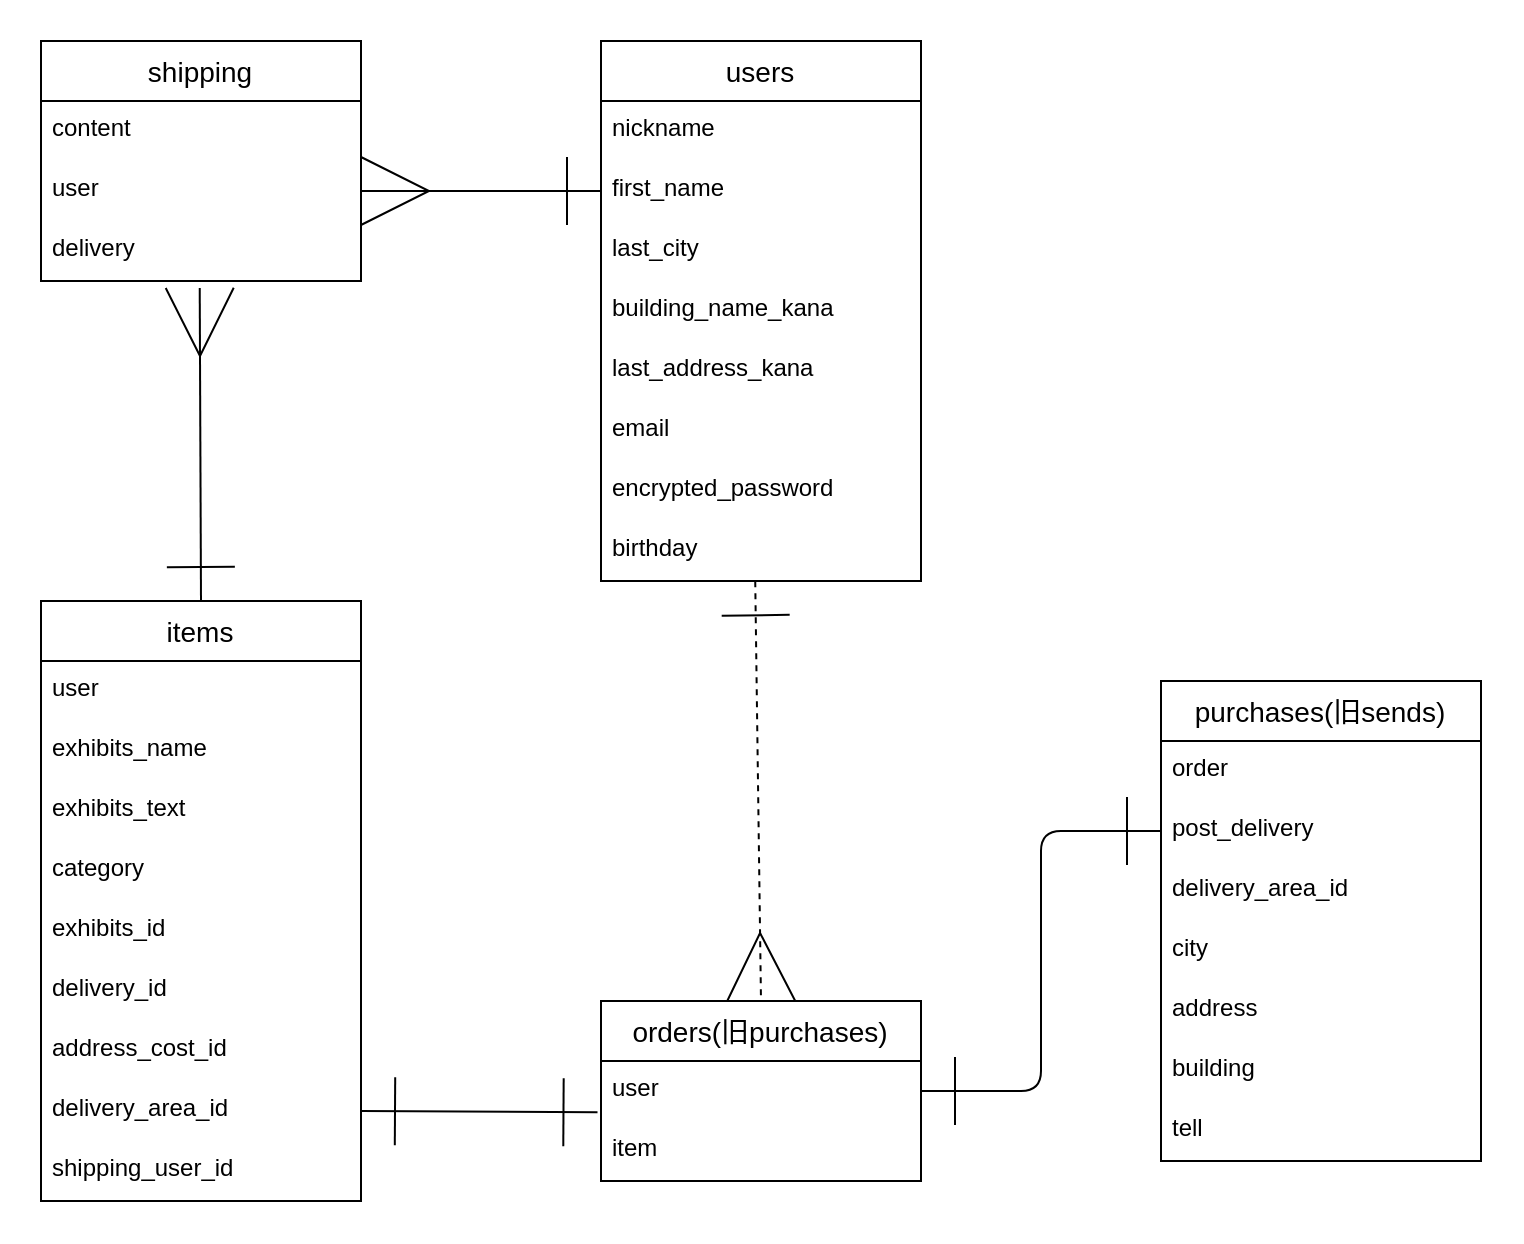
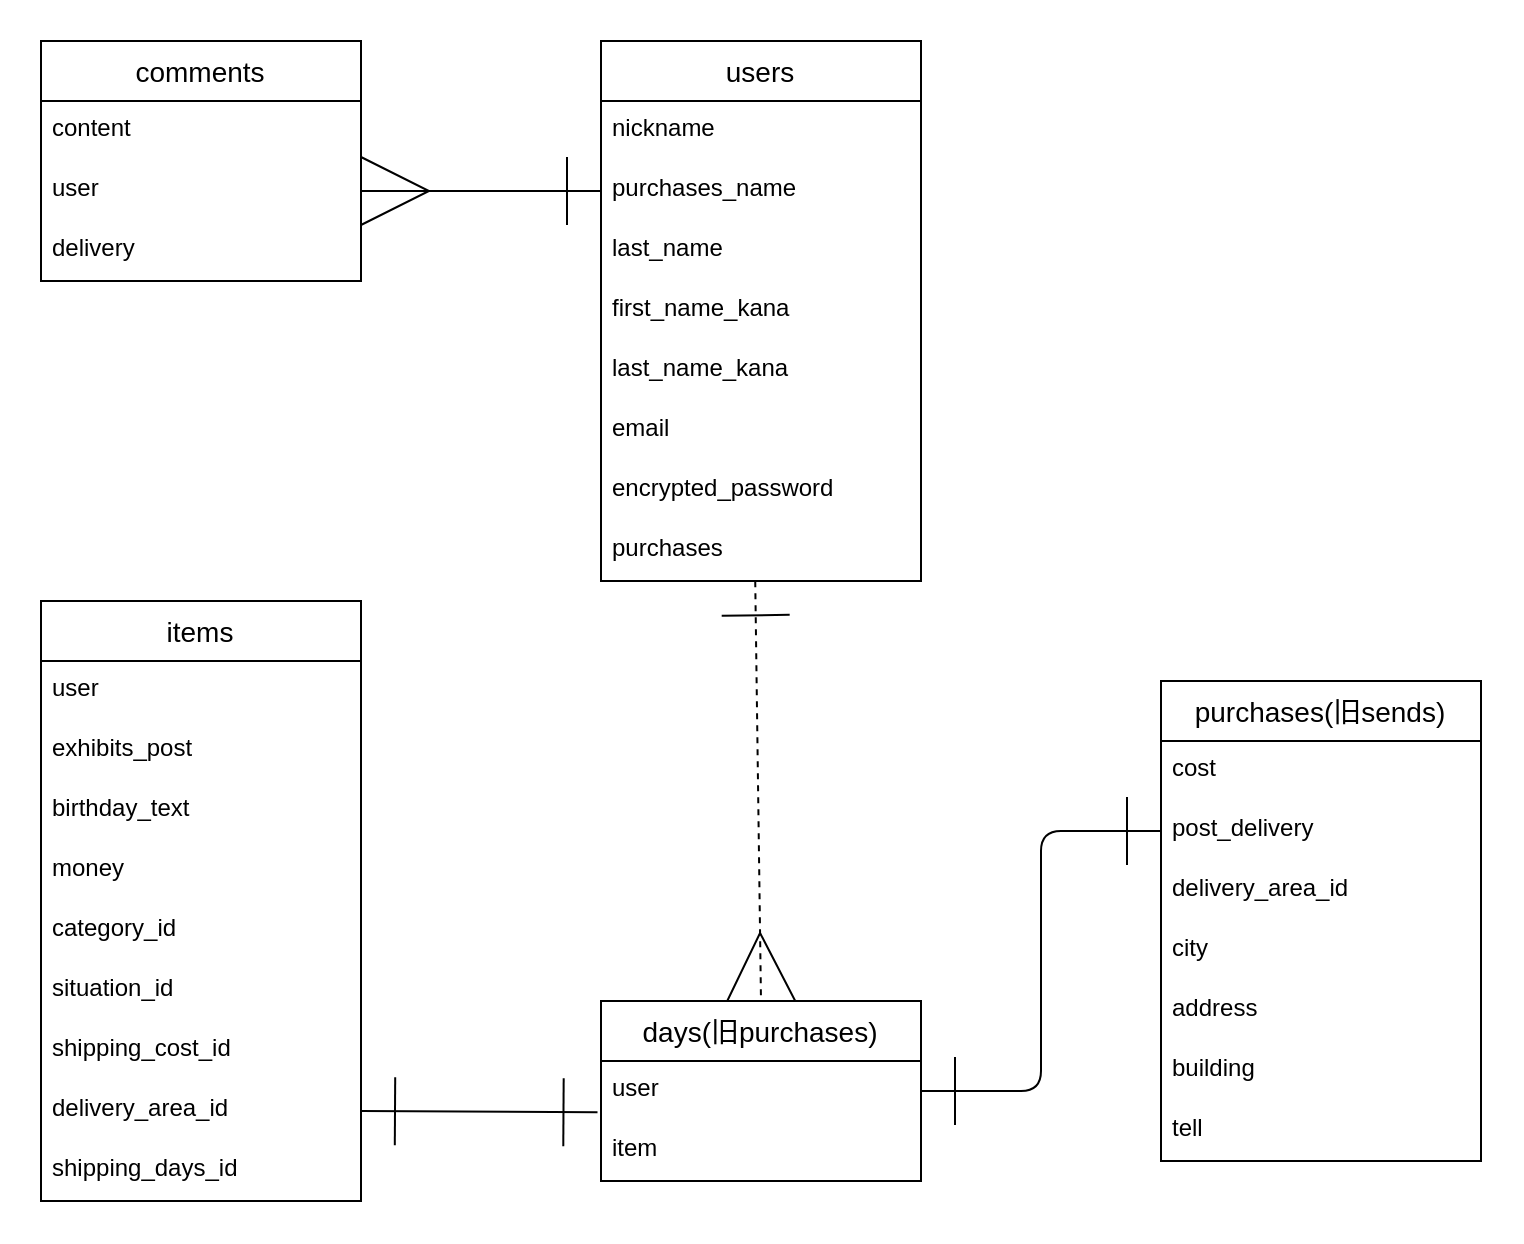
  <mxCell id="0" />
  <mxCell id="1" parent="0" />
- <mxCell id="2" style="edgeStyle=none;html=1;exitX=0.5;exitY=0;exitDx=0;exitDy=0;entryX=0.496;entryY=1.115;entryDx=0;entryDy=0;entryPerimeter=0;fontSize=14;startArrow=ERone;startFill=0;endArrow=ERmany;endFill=0;startSize=32;endSize=32;strokeWidth=1;" parent="1" source="3" target="25" edge="1"><mxGeometry relative="1" as="geometry" /></mxCell>
  <mxCell id="3" value="items" style="swimlane;fontStyle=0;childLayout=stackLayout;horizontal=1;startSize=30;horizontalStack=0;resizeParent=1;resizeParentMax=0;resizeLast=0;collapsible=1;marginBottom=0;align=center;fontSize=14;" parent="1" vertex="1"><mxGeometry x="20" y="300" width="160" height="300" as="geometry" /></mxCell>
  <mxCell id="4" value="user" style="text;strokeColor=none;fillColor=none;spacingLeft=4;spacingRight=4;overflow=hidden;rotatable=0;points=[[0,0.5],[1,0.5]];portConstraint=eastwest;fontSize=12;" parent="3" vertex="1"><mxGeometry y="30" width="160" height="30" as="geometry" /></mxCell>
- <mxCell id="5" value="exhibits_name" style="text;strokeColor=none;fillColor=none;spacingLeft=4;spacingRight=4;overflow=hidden;rotatable=0;points=[[0,0.5],[1,0.5]];portConstraint=eastwest;fontSize=12;" parent="3" vertex="1"><mxGeometry y="60" width="160" height="30" as="geometry" /></mxCell>
- <mxCell id="6" value="exhibits_text" style="text;strokeColor=none;fillColor=none;spacingLeft=4;spacingRight=4;overflow=hidden;rotatable=0;points=[[0,0.5],[1,0.5]];portConstraint=eastwest;fontSize=12;" parent="3" vertex="1"><mxGeometry y="90" width="160" height="30" as="geometry" /></mxCell>
- <mxCell id="7" value="category" style="text;strokeColor=none;fillColor=none;spacingLeft=4;spacingRight=4;overflow=hidden;rotatable=0;points=[[0,0.5],[1,0.5]];portConstraint=eastwest;fontSize=12;" parent="3" vertex="1"><mxGeometry y="120" width="160" height="30" as="geometry" /></mxCell>
- <mxCell id="8" value="exhibits_id" style="text;strokeColor=none;fillColor=none;spacingLeft=4;spacingRight=4;overflow=hidden;rotatable=0;points=[[0,0.5],[1,0.5]];portConstraint=eastwest;fontSize=12;" parent="3" vertex="1"><mxGeometry y="150" width="160" height="30" as="geometry" /></mxCell>
- <mxCell id="9" value="delivery_id" style="text;strokeColor=none;fillColor=none;spacingLeft=4;spacingRight=4;overflow=hidden;rotatable=0;points=[[0,0.5],[1,0.5]];portConstraint=eastwest;fontSize=12;" parent="3" vertex="1"><mxGeometry y="180" width="160" height="30" as="geometry" /></mxCell>
- <mxCell id="10" value="address_cost_id" style="text;strokeColor=none;fillColor=none;spacingLeft=4;spacingRight=4;overflow=hidden;rotatable=0;points=[[0,0.5],[1,0.5]];portConstraint=eastwest;fontSize=12;" parent="3" vertex="1"><mxGeometry y="210" width="160" height="30" as="geometry" /></mxCell>
+ <mxCell id="5" value="exhibits_post" style="text;strokeColor=none;fillColor=none;spacingLeft=4;spacingRight=4;overflow=hidden;rotatable=0;points=[[0,0.5],[1,0.5]];portConstraint=eastwest;fontSize=12;" parent="3" vertex="1"><mxGeometry y="60" width="160" height="30" as="geometry" /></mxCell>
+ <mxCell id="6" value="birthday_text" style="text;strokeColor=none;fillColor=none;spacingLeft=4;spacingRight=4;overflow=hidden;rotatable=0;points=[[0,0.5],[1,0.5]];portConstraint=eastwest;fontSize=12;" parent="3" vertex="1"><mxGeometry y="90" width="160" height="30" as="geometry" /></mxCell>
+ <mxCell id="7" value="money" style="text;strokeColor=none;fillColor=none;spacingLeft=4;spacingRight=4;overflow=hidden;rotatable=0;points=[[0,0.5],[1,0.5]];portConstraint=eastwest;fontSize=12;" parent="3" vertex="1"><mxGeometry y="120" width="160" height="30" as="geometry" /></mxCell>
+ <mxCell id="8" value="category_id" style="text;strokeColor=none;fillColor=none;spacingLeft=4;spacingRight=4;overflow=hidden;rotatable=0;points=[[0,0.5],[1,0.5]];portConstraint=eastwest;fontSize=12;" parent="3" vertex="1"><mxGeometry y="150" width="160" height="30" as="geometry" /></mxCell>
+ <mxCell id="9" value="situation_id" style="text;strokeColor=none;fillColor=none;spacingLeft=4;spacingRight=4;overflow=hidden;rotatable=0;points=[[0,0.5],[1,0.5]];portConstraint=eastwest;fontSize=12;" parent="3" vertex="1"><mxGeometry y="180" width="160" height="30" as="geometry" /></mxCell>
+ <mxCell id="10" value="shipping_cost_id" style="text;strokeColor=none;fillColor=none;spacingLeft=4;spacingRight=4;overflow=hidden;rotatable=0;points=[[0,0.5],[1,0.5]];portConstraint=eastwest;fontSize=12;" parent="3" vertex="1"><mxGeometry y="210" width="160" height="30" as="geometry" /></mxCell>
  <mxCell id="11" value="delivery_area_id" style="text;strokeColor=none;fillColor=none;spacingLeft=4;spacingRight=4;overflow=hidden;rotatable=0;points=[[0,0.5],[1,0.5]];portConstraint=eastwest;fontSize=12;" parent="3" vertex="1"><mxGeometry y="240" width="160" height="30" as="geometry" /></mxCell>
- <mxCell id="12" value="shipping_user_id" style="text;strokeColor=none;fillColor=none;spacingLeft=4;spacingRight=4;overflow=hidden;rotatable=0;points=[[0,0.5],[1,0.5]];portConstraint=eastwest;fontSize=12;" parent="3" vertex="1"><mxGeometry y="270" width="160" height="30" as="geometry" /></mxCell>
+ <mxCell id="12" value="shipping_days_id" style="text;strokeColor=none;fillColor=none;spacingLeft=4;spacingRight=4;overflow=hidden;rotatable=0;points=[[0,0.5],[1,0.5]];portConstraint=eastwest;fontSize=12;" parent="3" vertex="1"><mxGeometry y="270" width="160" height="30" as="geometry" /></mxCell>
  <mxCell id="13" value="users" style="swimlane;fontStyle=0;childLayout=stackLayout;horizontal=1;startSize=30;horizontalStack=0;resizeParent=1;resizeParentMax=0;resizeLast=0;collapsible=1;marginBottom=0;align=center;fontSize=14;" parent="1" vertex="1"><mxGeometry x="300" y="20" width="160" height="270" as="geometry"><mxRectangle x="280" y="40" width="70" height="30" as="alternateBounds" /></mxGeometry></mxCell>
  <mxCell id="14" value="nickname" style="text;strokeColor=none;fillColor=none;spacingLeft=4;spacingRight=4;overflow=hidden;rotatable=0;points=[[0,0.5],[1,0.5]];portConstraint=eastwest;fontSize=12;verticalAlign=top;" parent="13" vertex="1"><mxGeometry y="30" width="160" height="30" as="geometry" /></mxCell>
- <mxCell id="15" value="first_name" style="text;strokeColor=none;fillColor=none;spacingLeft=4;spacingRight=4;overflow=hidden;rotatable=0;points=[[0,0.5],[1,0.5]];portConstraint=eastwest;fontSize=12;verticalAlign=top;" parent="13" vertex="1"><mxGeometry y="60" width="160" height="30" as="geometry" /></mxCell>
- <mxCell id="16" value="last_city" style="text;strokeColor=none;fillColor=none;spacingLeft=4;spacingRight=4;overflow=hidden;rotatable=0;points=[[0,0.5],[1,0.5]];portConstraint=eastwest;fontSize=12;verticalAlign=top;" parent="13" vertex="1"><mxGeometry y="90" width="160" height="30" as="geometry" /></mxCell>
- <mxCell id="17" value="building_name_kana" style="text;strokeColor=none;fillColor=none;spacingLeft=4;spacingRight=4;overflow=hidden;rotatable=0;points=[[0,0.5],[1,0.5]];portConstraint=eastwest;fontSize=12;verticalAlign=top;" parent="13" vertex="1"><mxGeometry y="120" width="160" height="30" as="geometry" /></mxCell>
- <mxCell id="18" value="last_address_kana" style="text;strokeColor=none;fillColor=none;spacingLeft=4;spacingRight=4;overflow=hidden;rotatable=0;points=[[0,0.5],[1,0.5]];portConstraint=eastwest;fontSize=12;verticalAlign=top;" parent="13" vertex="1"><mxGeometry y="150" width="160" height="30" as="geometry" /></mxCell>
+ <mxCell id="15" value="purchases_name" style="text;strokeColor=none;fillColor=none;spacingLeft=4;spacingRight=4;overflow=hidden;rotatable=0;points=[[0,0.5],[1,0.5]];portConstraint=eastwest;fontSize=12;verticalAlign=top;" parent="13" vertex="1"><mxGeometry y="60" width="160" height="30" as="geometry" /></mxCell>
+ <mxCell id="16" value="last_name" style="text;strokeColor=none;fillColor=none;spacingLeft=4;spacingRight=4;overflow=hidden;rotatable=0;points=[[0,0.5],[1,0.5]];portConstraint=eastwest;fontSize=12;verticalAlign=top;" parent="13" vertex="1"><mxGeometry y="90" width="160" height="30" as="geometry" /></mxCell>
+ <mxCell id="17" value="first_name_kana" style="text;strokeColor=none;fillColor=none;spacingLeft=4;spacingRight=4;overflow=hidden;rotatable=0;points=[[0,0.5],[1,0.5]];portConstraint=eastwest;fontSize=12;verticalAlign=top;" parent="13" vertex="1"><mxGeometry y="120" width="160" height="30" as="geometry" /></mxCell>
+ <mxCell id="18" value="last_name_kana" style="text;strokeColor=none;fillColor=none;spacingLeft=4;spacingRight=4;overflow=hidden;rotatable=0;points=[[0,0.5],[1,0.5]];portConstraint=eastwest;fontSize=12;verticalAlign=top;" parent="13" vertex="1"><mxGeometry y="150" width="160" height="30" as="geometry" /></mxCell>
  <mxCell id="19" value="email" style="text;strokeColor=none;fillColor=none;spacingLeft=4;spacingRight=4;overflow=hidden;rotatable=0;points=[[0,0.5],[1,0.5]];portConstraint=eastwest;fontSize=12;verticalAlign=top;" parent="13" vertex="1"><mxGeometry y="180" width="160" height="30" as="geometry" /></mxCell>
  <mxCell id="20" value="encrypted_password" style="text;strokeColor=none;fillColor=none;spacingLeft=4;spacingRight=4;overflow=hidden;rotatable=0;points=[[0,0.5],[1,0.5]];portConstraint=eastwest;fontSize=12;" parent="13" vertex="1"><mxGeometry y="210" width="160" height="30" as="geometry" /></mxCell>
- <mxCell id="21" value="birthday" style="text;strokeColor=none;fillColor=none;spacingLeft=4;spacingRight=4;overflow=hidden;rotatable=0;points=[[0,0.5],[1,0.5]];portConstraint=eastwest;fontSize=12;verticalAlign=top;" parent="13" vertex="1"><mxGeometry y="240" width="160" height="30" as="geometry" /></mxCell>
- <mxCell id="22" value="shipping" style="swimlane;fontStyle=0;childLayout=stackLayout;horizontal=1;startSize=30;horizontalStack=0;resizeParent=1;resizeParentMax=0;resizeLast=0;collapsible=1;marginBottom=0;align=center;fontSize=14;" parent="1" vertex="1"><mxGeometry x="20" y="20" width="160" height="120" as="geometry" /></mxCell>
+ <mxCell id="21" value="purchases" style="text;strokeColor=none;fillColor=none;spacingLeft=4;spacingRight=4;overflow=hidden;rotatable=0;points=[[0,0.5],[1,0.5]];portConstraint=eastwest;fontSize=12;verticalAlign=top;" parent="13" vertex="1"><mxGeometry y="240" width="160" height="30" as="geometry" /></mxCell>
+ <mxCell id="22" value="comments" style="swimlane;fontStyle=0;childLayout=stackLayout;horizontal=1;startSize=30;horizontalStack=0;resizeParent=1;resizeParentMax=0;resizeLast=0;collapsible=1;marginBottom=0;align=center;fontSize=14;" parent="1" vertex="1"><mxGeometry x="20" y="20" width="160" height="120" as="geometry" /></mxCell>
  <mxCell id="23" value="content" style="text;strokeColor=none;fillColor=none;spacingLeft=4;spacingRight=4;overflow=hidden;rotatable=0;points=[[0,0.5],[1,0.5]];portConstraint=eastwest;fontSize=12;" parent="22" vertex="1"><mxGeometry y="30" width="160" height="30" as="geometry" /></mxCell>
  <mxCell id="24" value="user" style="text;strokeColor=none;fillColor=none;spacingLeft=4;spacingRight=4;overflow=hidden;rotatable=0;points=[[0,0.5],[1,0.5]];portConstraint=eastwest;fontSize=12;" parent="22" vertex="1"><mxGeometry y="60" width="160" height="30" as="geometry" /></mxCell>
  <mxCell id="25" value="delivery" style="text;strokeColor=none;fillColor=none;spacingLeft=4;spacingRight=4;overflow=hidden;rotatable=0;points=[[0,0.5],[1,0.5]];portConstraint=eastwest;fontSize=12;" parent="22" vertex="1"><mxGeometry y="90" width="160" height="30" as="geometry" /></mxCell>
- <mxCell id="26" value="orders(旧purchases)" style="swimlane;fontStyle=0;childLayout=stackLayout;horizontal=1;startSize=30;horizontalStack=0;resizeParent=1;resizeParentMax=0;resizeLast=0;collapsible=1;marginBottom=0;align=center;fontSize=14;" parent="1" vertex="1"><mxGeometry x="300" y="500" width="160" height="90" as="geometry" /></mxCell>
+ <mxCell id="26" value="days(旧purchases)" style="swimlane;fontStyle=0;childLayout=stackLayout;horizontal=1;startSize=30;horizontalStack=0;resizeParent=1;resizeParentMax=0;resizeLast=0;collapsible=1;marginBottom=0;align=center;fontSize=14;" parent="1" vertex="1"><mxGeometry x="300" y="500" width="160" height="90" as="geometry" /></mxCell>
  <mxCell id="27" value="user" style="text;strokeColor=none;fillColor=none;spacingLeft=4;spacingRight=4;overflow=hidden;rotatable=0;points=[[0,0.5],[1,0.5]];portConstraint=eastwest;fontSize=12;" parent="26" vertex="1"><mxGeometry y="30" width="160" height="30" as="geometry" /></mxCell>
  <mxCell id="28" value="item" style="text;strokeColor=none;fillColor=none;spacingLeft=4;spacingRight=4;overflow=hidden;rotatable=0;points=[[0,0.5],[1,0.5]];portConstraint=eastwest;fontSize=12;" parent="26" vertex="1"><mxGeometry y="60" width="160" height="30" as="geometry" /></mxCell>
  <mxCell id="29" value="purchases(旧sends)" style="swimlane;fontStyle=0;childLayout=stackLayout;horizontal=1;startSize=30;horizontalStack=0;resizeParent=1;resizeParentMax=0;resizeLast=0;collapsible=1;marginBottom=0;align=center;fontSize=14;" parent="1" vertex="1"><mxGeometry x="580" y="340" width="160" height="240" as="geometry" /></mxCell>
- <mxCell id="30" value="order" style="text;strokeColor=none;fillColor=none;spacingLeft=4;spacingRight=4;overflow=hidden;rotatable=0;points=[[0,0.5],[1,0.5]];portConstraint=eastwest;fontSize=12;" parent="29" vertex="1"><mxGeometry y="30" width="160" height="30" as="geometry" /></mxCell>
+ <mxCell id="30" value="cost" style="text;strokeColor=none;fillColor=none;spacingLeft=4;spacingRight=4;overflow=hidden;rotatable=0;points=[[0,0.5],[1,0.5]];portConstraint=eastwest;fontSize=12;" parent="29" vertex="1"><mxGeometry y="30" width="160" height="30" as="geometry" /></mxCell>
  <mxCell id="31" value="post_delivery" style="text;strokeColor=none;fillColor=none;spacingLeft=4;spacingRight=4;overflow=hidden;rotatable=0;points=[[0,0.5],[1,0.5]];portConstraint=eastwest;fontSize=12;" parent="29" vertex="1"><mxGeometry y="60" width="160" height="30" as="geometry" /></mxCell>
  <mxCell id="32" value="delivery_area_id" style="text;strokeColor=none;fillColor=none;spacingLeft=4;spacingRight=4;overflow=hidden;rotatable=0;points=[[0,0.5],[1,0.5]];portConstraint=eastwest;fontSize=12;" parent="29" vertex="1"><mxGeometry y="90" width="160" height="30" as="geometry" /></mxCell>
  <mxCell id="33" value="city" style="text;strokeColor=none;fillColor=none;spacingLeft=4;spacingRight=4;overflow=hidden;rotatable=0;points=[[0,0.5],[1,0.5]];portConstraint=eastwest;fontSize=12;" parent="29" vertex="1"><mxGeometry y="120" width="160" height="30" as="geometry" /></mxCell>
  <mxCell id="34" value="address" style="text;strokeColor=none;fillColor=none;spacingLeft=4;spacingRight=4;overflow=hidden;rotatable=0;points=[[0,0.5],[1,0.5]];portConstraint=eastwest;fontSize=12;" parent="29" vertex="1"><mxGeometry y="150" width="160" height="30" as="geometry" /></mxCell>
  <mxCell id="35" value="building" style="text;strokeColor=none;fillColor=none;spacingLeft=4;spacingRight=4;overflow=hidden;rotatable=0;points=[[0,0.5],[1,0.5]];portConstraint=eastwest;fontSize=12;" parent="29" vertex="1"><mxGeometry y="180" width="160" height="30" as="geometry" /></mxCell>
  <mxCell id="36" value="tell" style="text;strokeColor=none;fillColor=none;spacingLeft=4;spacingRight=4;overflow=hidden;rotatable=0;points=[[0,0.5],[1,0.5]];portConstraint=eastwest;fontSize=12;" parent="29" vertex="1"><mxGeometry y="210" width="160" height="30" as="geometry" /></mxCell>
  <mxCell id="37" style="edgeStyle=none;html=1;exitX=0;exitY=0.5;exitDx=0;exitDy=0;entryX=1;entryY=0.5;entryDx=0;entryDy=0;fontSize=14;startArrow=ERone;startFill=0;endArrow=ERmany;endFill=0;startSize=32;endSize=32;strokeWidth=1;" parent="1" source="15" target="24" edge="1"><mxGeometry relative="1" as="geometry" /></mxCell>
  <mxCell id="38" style="edgeStyle=none;html=1;exitX=1;exitY=0.5;exitDx=0;exitDy=0;entryX=-0.011;entryY=-0.144;entryDx=0;entryDy=0;entryPerimeter=0;fontSize=14;startArrow=ERone;startFill=0;endArrow=ERone;endFill=0;startSize=32;endSize=32;strokeWidth=1;" parent="1" source="11" target="28" edge="1"><mxGeometry relative="1" as="geometry" /></mxCell>
  <mxCell id="39" style="edgeStyle=none;html=1;exitX=0.482;exitY=1.004;exitDx=0;exitDy=0;entryX=0.5;entryY=0;entryDx=0;entryDy=0;fontSize=14;startArrow=ERone;startFill=0;endArrow=ERmany;endFill=0;startSize=32;endSize=32;strokeWidth=1;exitPerimeter=0;dashed=1;" parent="1" source="21" target="26" edge="1"><mxGeometry relative="1" as="geometry" /></mxCell>
  <mxCell id="40" style="edgeStyle=none;html=1;exitX=1;exitY=0.5;exitDx=0;exitDy=0;entryX=0;entryY=0.5;entryDx=0;entryDy=0;fontSize=14;startArrow=ERone;startFill=0;endArrow=ERone;endFill=0;startSize=32;endSize=32;strokeWidth=1;" parent="1" source="27" target="31" edge="1"><mxGeometry relative="1" as="geometry"><Array as="points"><mxPoint x="520" y="545" /><mxPoint x="520" y="415" /></Array></mxGeometry></mxCell>
